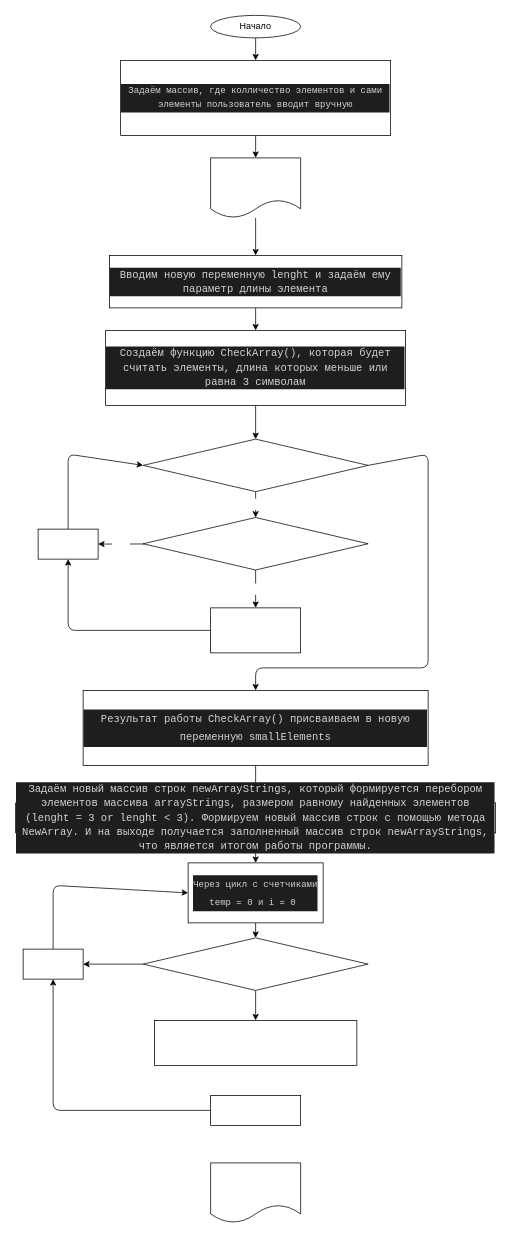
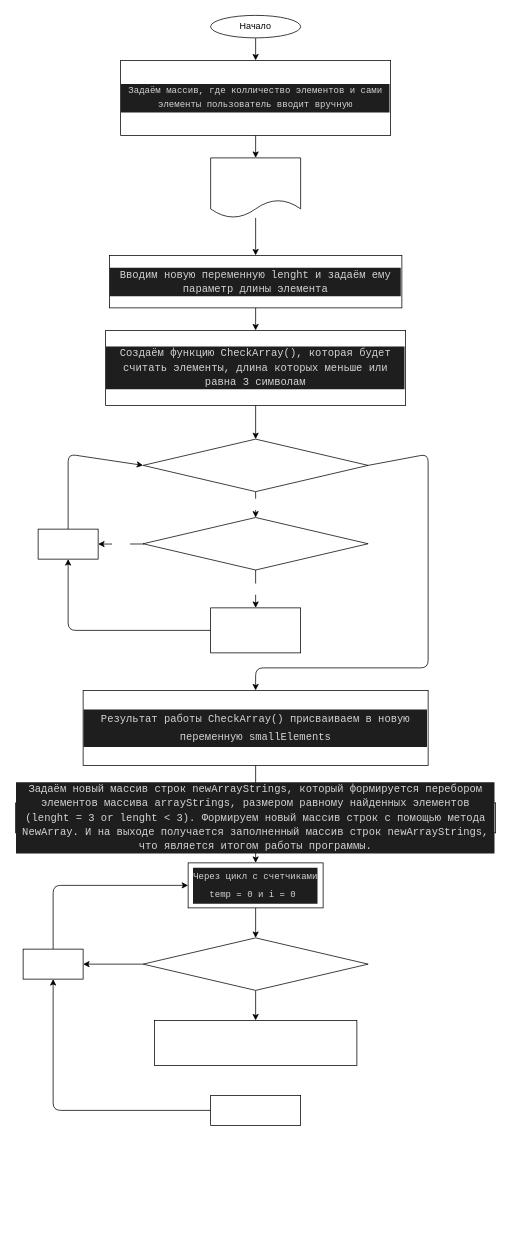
  <mxCell id="0" />
  <mxCell id="1" parent="0" />
  <mxCell id="2" value="" style="edgeStyle=none;html=1;" parent="1" source="3" target="5" edge="1"><mxGeometry relative="1" as="geometry" /></mxCell>
  <mxCell id="3" value="Начало" style="ellipse;whiteSpace=wrap;html=1;" parent="1" vertex="1"><mxGeometry x="280" y="20" width="120" height="30" as="geometry" /></mxCell>
  <mxCell id="4" value="" style="edgeStyle=none;html=1;fontSize=14;fontColor=#FFFFFF;" parent="1" source="5" target="36" edge="1"><mxGeometry relative="1" as="geometry" /></mxCell>
  <mxCell id="5" value="&lt;div style=&quot;color: rgb(212, 212, 212); background-color: rgb(30, 30, 30); font-family: Consolas, &amp;quot;Courier New&amp;quot;, monospace; line-height: 19px;&quot;&gt;&lt;font style=&quot;font-size: 12px;&quot;&gt;Задаём массив, где колличество элементов и сами элементы пользователь вводит вручную&lt;/font&gt;&lt;/div&gt;" style="rounded=0;whiteSpace=wrap;html=1;" parent="1" vertex="1"><mxGeometry x="160" y="80" width="360" height="100" as="geometry" /></mxCell>
  <mxCell id="6" value="" style="edgeStyle=none;html=1;fontSize=14;fontColor=#FFFFFF;" parent="1" source="7" target="9" edge="1"><mxGeometry relative="1" as="geometry" /></mxCell>
  <mxCell id="7" value="&lt;div style=&quot;font-family: &amp;quot;consolas&amp;quot; , &amp;quot;courier new&amp;quot; , monospace ; line-height: 24px&quot;&gt;&lt;div style=&quot;color: rgb(212, 212, 212); background-color: rgb(30, 30, 30); font-family: Consolas, &amp;quot;Courier New&amp;quot;, monospace; font-size: 14px; line-height: 19px;&quot;&gt;Вводим новую переменную lenght и задаём ему параметр длины элемента&lt;/div&gt;&lt;/div&gt;" style="whiteSpace=wrap;html=1;rounded=0;" parent="1" vertex="1"><mxGeometry x="145" y="340" width="390" height="70" as="geometry" /></mxCell>
  <mxCell id="8" value="" style="edgeStyle=none;html=1;fontSize=12;fontColor=#FFFFFF;" parent="1" source="9" target="12" edge="1"><mxGeometry relative="1" as="geometry" /></mxCell>
  <mxCell id="9" value="&lt;div style=&quot;color: rgb(212 , 212 , 212) ; background-color: rgb(30 , 30 , 30) ; font-family: &amp;quot;consolas&amp;quot; , &amp;quot;courier new&amp;quot; , monospace ; line-height: 24px&quot;&gt;&lt;div style=&quot;line-height: 24px&quot;&gt;&lt;div style=&quot;font-family: Consolas, &amp;quot;Courier New&amp;quot;, monospace; font-size: 14px; line-height: 19px;&quot;&gt;Создаём функцию CheckArray(), которая будет считать элементы, длина которых меньше или равна 3 символам&lt;/div&gt;&lt;/div&gt;&lt;/div&gt;" style="rounded=0;whiteSpace=wrap;html=1;" parent="1" vertex="1"><mxGeometry x="140" y="440" width="400" height="100" as="geometry" /></mxCell>
  <mxCell id="10" value="ДА" style="edgeStyle=none;html=1;fontSize=12;fontColor=#FFFFFF;" parent="1" source="12" target="15" edge="1"><mxGeometry relative="1" as="geometry"><Array as="points"><mxPoint x="340" y="670" /></Array></mxGeometry></mxCell>
  <mxCell id="11" style="edgeStyle=none;html=1;exitX=1;exitY=0.5;exitDx=0;exitDy=0;entryX=0.5;entryY=0;entryDx=0;entryDy=0;fontSize=12;fontColor=#FFFFFF;" parent="1" source="12" target="21" edge="1"><mxGeometry relative="1" as="geometry"><Array as="points"><mxPoint x="570" y="605" /><mxPoint x="570" y="890" /><mxPoint x="340" y="890" /></Array></mxGeometry></mxCell>
  <mxCell id="12" value="Условие пока&lt;br&gt;i &amp;lt; длина массива Array&amp;nbsp;" style="rhombus;whiteSpace=wrap;html=1;labelBackgroundColor=none;fontSize=12;fontColor=#FFFFFF;" parent="1" vertex="1"><mxGeometry x="190" y="585" width="300" height="70" as="geometry" /></mxCell>
  <mxCell id="13" value="Да" style="edgeStyle=none;html=1;fontSize=12;fontColor=#FFFFFF;" parent="1" source="15" target="17" edge="1"><mxGeometry relative="1" as="geometry" /></mxCell>
  <mxCell id="14" value="НЕТ" style="edgeStyle=none;html=1;fontSize=12;fontColor=#FFFFFF;" parent="1" source="15" target="19" edge="1"><mxGeometry relative="1" as="geometry" /></mxCell>
  <mxCell id="15" value="Array[ i ] &amp;lt;= length" style="rhombus;whiteSpace=wrap;html=1;labelBackgroundColor=none;fontSize=12;fontColor=#FFFFFF;" parent="1" vertex="1"><mxGeometry x="190" y="689.5" width="300" height="70" as="geometry" /></mxCell>
  <mxCell id="16" style="edgeStyle=none;html=1;exitX=0;exitY=0.5;exitDx=0;exitDy=0;entryX=0.5;entryY=1;entryDx=0;entryDy=0;fontSize=12;fontColor=#FFFFFF;" parent="1" source="17" target="19" edge="1"><mxGeometry relative="1" as="geometry"><Array as="points"><mxPoint x="90" y="840" /></Array></mxGeometry></mxCell>
  <mxCell id="17" value="result = result +1" style="rounded=0;whiteSpace=wrap;html=1;labelBackgroundColor=none;fontSize=12;fontColor=#FFFFFF;" parent="1" vertex="1"><mxGeometry x="280" y="810" width="120" height="60" as="geometry" /></mxCell>
  <mxCell id="18" style="edgeStyle=none;html=1;exitX=0.5;exitY=0;exitDx=0;exitDy=0;entryX=0;entryY=0.5;entryDx=0;entryDy=0;fontSize=12;fontColor=#FFFFFF;" parent="1" source="19" target="12" edge="1"><mxGeometry relative="1" as="geometry"><Array as="points"><mxPoint x="90" y="605" /></Array></mxGeometry></mxCell>
  <mxCell id="19" value="i = i+1" style="rounded=0;whiteSpace=wrap;html=1;labelBackgroundColor=none;fontSize=12;fontColor=#FFFFFF;" parent="1" vertex="1"><mxGeometry x="50" y="705" width="80" height="40" as="geometry" /></mxCell>
  <mxCell id="20" value="" style="edgeStyle=none;html=1;fontSize=12;fontColor=#FFFFFF;" parent="1" source="21" target="23" edge="1"><mxGeometry relative="1" as="geometry" /></mxCell>
  <mxCell id="21" value="&lt;div style=&quot;color: rgb(212 , 212 , 212) ; background-color: rgb(30 , 30 , 30) ; font-family: &amp;quot;consolas&amp;quot; , &amp;quot;courier new&amp;quot; , monospace ; line-height: 24px&quot;&gt;&lt;span style=&quot;font-family: Consolas, &amp;quot;Courier New&amp;quot;, monospace; font-size: 14px;&quot;&gt;Результат работы CheckArray() присваиваем в новую переменную smallElements&lt;/span&gt;&lt;/div&gt;" style="rounded=0;whiteSpace=wrap;html=1;labelBackgroundColor=none;fontSize=12;fontColor=#FFFFFF;" parent="1" vertex="1"><mxGeometry x="110" y="920" width="460" height="100" as="geometry" /></mxCell>
  <mxCell id="22" value="" style="edgeStyle=none;html=1;fontSize=14;fontColor=#FFFFFF;" parent="1" source="23" target="25" edge="1"><mxGeometry relative="1" as="geometry" /></mxCell>
  <mxCell id="23" value="&lt;div style=&quot;color: rgb(212, 212, 212); background-color: rgb(30, 30, 30); font-family: Consolas, &amp;quot;Courier New&amp;quot;, monospace; font-size: 14px; line-height: 19px;&quot;&gt;Задаём новый массив строк newArrayStrings, который формируется перебором элементов массива arrayStrings, размером равному найденных элементов (lenght = 3 or lenght &amp;lt; 3). Формируем новый массив строк с помощью метода NewArray. И на выходе получается заполненный массив строк newArrayStrings, что является итогом работы программы.&lt;/div&gt;" style="rounded=0;whiteSpace=wrap;html=1;labelBackgroundColor=none;fontSize=12;fontColor=#FFFFFF;" parent="1" vertex="1"><mxGeometry x="20" y="1070" width="640" height="40" as="geometry" /></mxCell>
  <mxCell id="24" value="" style="edgeStyle=none;html=1;fontSize=14;fontColor=#FFFFFF;" parent="1" source="25" target="28" edge="1"><mxGeometry relative="1" as="geometry" /></mxCell>
- <mxCell id="25" value="&lt;div style=&quot;color: rgb(212 , 212 , 212) ; background-color: rgb(30 , 30 , 30) ; font-family: &amp;#34;consolas&amp;#34; , &amp;#34;courier new&amp;#34; , monospace ; line-height: 24px&quot;&gt;&lt;div style=&quot;line-height: 24px&quot;&gt;Через цикл с счетчиками&lt;/div&gt;&lt;div style=&quot;line-height: 24px&quot;&gt;&amp;nbsp;temp = 0 и i = 0&amp;nbsp;&amp;nbsp;&lt;/div&gt;&lt;/div&gt;" style="rounded=0;whiteSpace=wrap;html=1;" parent="1" vertex="1"><mxGeometry x="250" y="1150" width="180" height="80" as="geometry" /></mxCell>
+ <mxCell id="25" value="&lt;div style=&quot;color: rgb(212 , 212 , 212) ; background-color: rgb(30 , 30 , 30) ; font-family: &amp;#34;consolas&amp;#34; , &amp;#34;courier new&amp;#34; , monospace ; line-height: 24px&quot;&gt;&lt;div style=&quot;line-height: 24px&quot;&gt;Через цикл с счетчиками&lt;/div&gt;&lt;div style=&quot;line-height: 24px&quot;&gt;&amp;nbsp;temp = 0 и i = 0&amp;nbsp;&amp;nbsp;&lt;/div&gt;&lt;/div&gt;" style="rounded=0;whiteSpace=wrap;html=1;" parent="1" vertex="1"><mxGeometry x="250" y="1150" width="180" height="60" as="geometry" /></mxCell>
  <mxCell id="26" value="" style="edgeStyle=none;html=1;fontSize=14;fontColor=#FFFFFF;" parent="1" source="28" target="30" edge="1"><mxGeometry relative="1" as="geometry" /></mxCell>
  <mxCell id="27" value="" style="edgeStyle=none;html=1;fontSize=14;fontColor=#FFFFFF;" parent="1" source="28" target="31" edge="1"><mxGeometry relative="1" as="geometry" /></mxCell>
  <mxCell id="28" value="Array[ i ] &amp;lt;= length" style="rhombus;whiteSpace=wrap;html=1;labelBackgroundColor=none;fontSize=12;fontColor=#FFFFFF;" parent="1" vertex="1"><mxGeometry x="190" y="1250" width="300" height="70" as="geometry" /></mxCell>
  <mxCell id="29" style="edgeStyle=none;html=1;exitX=0.5;exitY=0;exitDx=0;exitDy=0;entryX=0;entryY=0.5;entryDx=0;entryDy=0;fontSize=14;fontColor=#FFFFFF;" parent="1" source="30" target="25" edge="1"><mxGeometry relative="1" as="geometry"><Array as="points"><mxPoint x="70" y="1180" /></Array></mxGeometry></mxCell>
  <mxCell id="30" value="i = i+1" style="rounded=0;whiteSpace=wrap;html=1;labelBackgroundColor=none;fontSize=12;fontColor=#FFFFFF;" parent="1" vertex="1"><mxGeometry x="30" y="1265" width="80" height="40" as="geometry" /></mxCell>
  <mxCell id="31" value="NewArray[temp] = length[i]" style="rounded=0;whiteSpace=wrap;html=1;labelBackgroundColor=none;fontSize=14;fontColor=#FFFFFF;" parent="1" vertex="1"><mxGeometry x="205" y="1360" width="270" height="60" as="geometry" /></mxCell>
  <mxCell id="32" style="edgeStyle=none;html=1;exitX=0;exitY=0.5;exitDx=0;exitDy=0;entryX=0.5;entryY=1;entryDx=0;entryDy=0;fontSize=14;fontColor=#FFFFFF;" parent="1" source="33" target="30" edge="1"><mxGeometry relative="1" as="geometry"><Array as="points"><mxPoint x="70" y="1480" /></Array></mxGeometry></mxCell>
  <mxCell id="33" value="&lt;span&gt;temp =&amp;nbsp;&lt;/span&gt;temp + 7" style="rounded=0;whiteSpace=wrap;html=1;labelBackgroundColor=none;fontSize=14;fontColor=#FFFFFF;" parent="1" vertex="1"><mxGeometry x="280" y="1460" width="120" height="40" as="geometry" /></mxCell>
- <mxCell id="34" value="&lt;span&gt;NewArray&lt;/span&gt;" style="shape=document;whiteSpace=wrap;html=1;boundedLbl=1;labelBackgroundColor=none;fontSize=14;fontColor=#FFFFFF;" parent="1" vertex="1"><mxGeometry x="280" y="1550" width="120" height="80" as="geometry" /></mxCell>
  <mxCell id="35" value="" style="edgeStyle=none;html=1;fontSize=14;fontColor=#FFFFFF;" parent="1" source="36" target="7" edge="1"><mxGeometry relative="1" as="geometry" /></mxCell>
  <mxCell id="36" value="&lt;span&gt;Array&lt;/span&gt;" style="shape=document;whiteSpace=wrap;html=1;boundedLbl=1;labelBackgroundColor=none;fontSize=14;fontColor=#FFFFFF;" parent="1" vertex="1"><mxGeometry x="280" y="210" width="120" height="80" as="geometry" /></mxCell>
